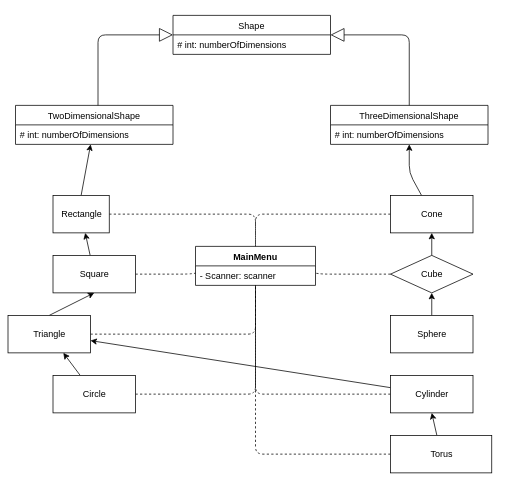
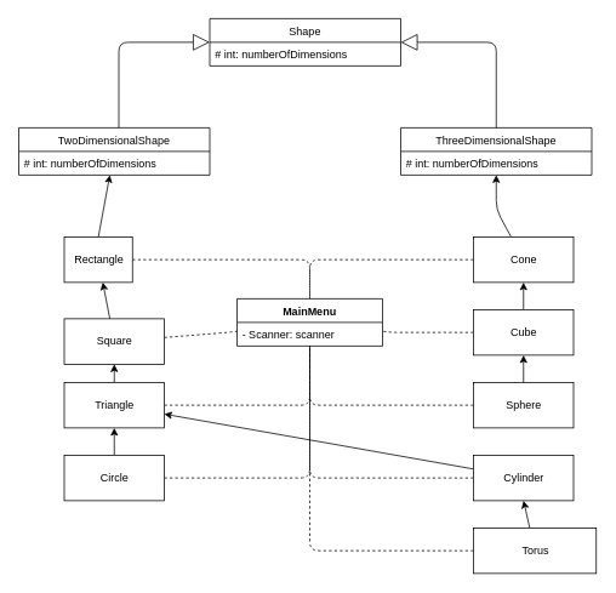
  <mxCell id="0" />
  <mxCell id="1" parent="0" />
  <mxCell id="2" value="Shape" style="swimlane;fontStyle=0;childLayout=stackLayout;horizontal=1;startSize=26;fillColor=none;horizontalStack=0;resizeParent=1;resizeParentMax=0;resizeLast=0;collapsible=1;marginBottom=0;" vertex="1" parent="1"><mxGeometry x="230" y="20" width="210" height="52" as="geometry" /></mxCell>
  <mxCell id="3" value="# int: numberOfDimensions" style="text;strokeColor=none;fillColor=none;align=left;verticalAlign=top;spacingLeft=4;spacingRight=4;overflow=hidden;rotatable=0;points=[[0,0.5],[1,0.5]];portConstraint=eastwest;" vertex="1" parent="2"><mxGeometry y="26" width="210" height="26" as="geometry" /></mxCell>
  <mxCell id="4" style="edgeStyle=none;html=1;" edge="1" parent="1" source="6" target="32"><mxGeometry relative="1" as="geometry" /></mxCell>
  <mxCell id="5" style="edgeStyle=none;html=1;dashed=1;endArrow=none;endFill=0;" edge="1" parent="1" source="6" target="7"><mxGeometry relative="1" as="geometry"><Array as="points"><mxPoint x="340" y="525" /></Array></mxGeometry></mxCell>
  <mxCell id="6" value="Circle" style="html=1;" vertex="1" parent="1"><mxGeometry x="70" y="500" width="110" height="50" as="geometry" /></mxCell>
  <mxCell id="7" value="MainMenu" style="swimlane;fontStyle=1;align=center;verticalAlign=top;childLayout=stackLayout;horizontal=1;startSize=26;horizontalStack=0;resizeParent=1;resizeParentMax=0;resizeLast=0;collapsible=1;marginBottom=0;" vertex="1" parent="1"><mxGeometry x="260" y="328" width="160" height="52" as="geometry" /></mxCell>
  <mxCell id="8" value="- Scanner: scanner" style="text;strokeColor=none;fillColor=none;align=left;verticalAlign=top;spacingLeft=4;spacingRight=4;overflow=hidden;rotatable=0;points=[[0,0.5],[1,0.5]];portConstraint=eastwest;" vertex="1" parent="7"><mxGeometry y="26" width="160" height="26" as="geometry" /></mxCell>
  <mxCell id="9" style="edgeStyle=none;html=1;" edge="1" parent="1" source="11" target="33"><mxGeometry relative="1" as="geometry"><Array as="points"><mxPoint x="545" y="230" /></Array></mxGeometry></mxCell>
  <mxCell id="10" style="edgeStyle=none;html=1;dashed=1;endArrow=none;endFill=0;" edge="1" parent="1" source="11" target="7"><mxGeometry relative="1" as="geometry"><Array as="points"><mxPoint x="340" y="285" /></Array></mxGeometry></mxCell>
  <mxCell id="11" value="Cone" style="html=1;" vertex="1" parent="1"><mxGeometry x="520" y="260" width="110" height="50" as="geometry" /></mxCell>
  <mxCell id="12" style="edgeStyle=none;html=1;entryX=0.5;entryY=1;entryDx=0;entryDy=0;" edge="1" parent="1" source="14" target="11"><mxGeometry relative="1" as="geometry" /></mxCell>
  <mxCell id="13" style="edgeStyle=none;html=1;dashed=1;endArrow=none;endFill=0;" edge="1" parent="1" source="14" target="7"><mxGeometry relative="1" as="geometry"><mxPoint x="420" y="365" as="targetPoint" /><Array as="points"><mxPoint x="430" y="365" /></Array></mxGeometry></mxCell>
- <mxCell id="14" value="Cube" style="rhombus;html=1;" vertex="1" parent="1"><mxGeometry x="520" y="340" width="110" height="50" as="geometry" /></mxCell>
+ <mxCell id="14" value="Cube" style="html=1;" vertex="1" parent="1"><mxGeometry x="520" y="340" width="110" height="50" as="geometry" /></mxCell>
  <mxCell id="15" style="edgeStyle=none;html=1;" edge="1" parent="1" source="17" target="32"><mxGeometry relative="1" as="geometry" /></mxCell>
  <mxCell id="16" style="edgeStyle=none;html=1;dashed=1;endArrow=none;endFill=0;" edge="1" parent="1" source="17" target="7"><mxGeometry relative="1" as="geometry"><Array as="points"><mxPoint x="340" y="525" /></Array></mxGeometry></mxCell>
  <mxCell id="17" value="Cylinder" style="html=1;" vertex="1" parent="1"><mxGeometry x="520" y="500" width="110" height="50" as="geometry" /></mxCell>
  <mxCell id="18" style="edgeStyle=none;html=1;exitX=0.5;exitY=0;exitDx=0;exitDy=0;" edge="1" parent="1" source="20" target="35"><mxGeometry relative="1" as="geometry" /></mxCell>
  <mxCell id="19" style="html=1;dashed=1;endArrow=none;endFill=0;" edge="1" parent="1" source="20" target="7"><mxGeometry relative="1" as="geometry"><mxPoint x="350" y="285" as="targetPoint" /><Array as="points"><mxPoint x="340" y="285" /></Array></mxGeometry></mxCell>
  <mxCell id="20" value="Rectangle" style="html=1;" vertex="1" parent="1"><mxGeometry x="70" y="260" width="75" height="50" as="geometry" /></mxCell>
  <mxCell id="21" style="edgeStyle=none;html=1;entryX=0.5;entryY=1;entryDx=0;entryDy=0;" edge="1" parent="1" source="23" target="14"><mxGeometry relative="1" as="geometry" /></mxCell>
+ <mxCell id="22" style="edgeStyle=none;html=1;exitX=0;exitY=0.5;exitDx=0;exitDy=0;dashed=1;endArrow=none;endFill=0;" edge="1" parent="1" source="23" target="7"><mxGeometry relative="1" as="geometry"><mxPoint x="410" y="445" as="targetPoint" /><Array as="points"><mxPoint x="340" y="445" /></Array></mxGeometry></mxCell>
  <mxCell id="23" value="Sphere" style="html=1;" vertex="1" parent="1"><mxGeometry x="520" y="420" width="110" height="50" as="geometry" /></mxCell>
  <mxCell id="24" style="edgeStyle=none;html=1;" edge="1" parent="1" source="26" target="20"><mxGeometry relative="1" as="geometry" /></mxCell>
  <mxCell id="25" style="edgeStyle=none;html=1;dashed=1;endArrow=none;endFill=0;" edge="1" parent="1" source="26" target="7"><mxGeometry relative="1" as="geometry"><mxPoint x="280" y="365" as="targetPoint" /><Array as="points"><mxPoint x="250" y="365" /></Array></mxGeometry></mxCell>
- <mxCell id="26" value="Square" style="html=1;" vertex="1" parent="1"><mxGeometry x="70" y="340" width="110" height="50" as="geometry" /></mxCell>
+ <mxCell id="26" value="Square" style="html=1;" vertex="1" parent="1"><mxGeometry x="70" y="350" width="110" height="50" as="geometry" /></mxCell>
  <mxCell id="27" style="edgeStyle=none;html=1;entryX=0.5;entryY=1;entryDx=0;entryDy=0;" edge="1" parent="1" source="29" target="17"><mxGeometry relative="1" as="geometry" /></mxCell>
  <mxCell id="28" style="edgeStyle=none;html=1;dashed=1;endArrow=none;endFill=0;" edge="1" parent="1" source="29" target="7"><mxGeometry relative="1" as="geometry"><Array as="points"><mxPoint x="340" y="605" /></Array></mxGeometry></mxCell>
  <mxCell id="29" value="Torus" style="html=1;" vertex="1" parent="1"><mxGeometry x="520" y="580" width="135" height="50" as="geometry" /></mxCell>
  <mxCell id="30" style="edgeStyle=none;html=1;exitX=0.5;exitY=0;exitDx=0;exitDy=0;entryX=0.5;entryY=1;entryDx=0;entryDy=0;" edge="1" parent="1" source="32" target="26"><mxGeometry relative="1" as="geometry" /></mxCell>
  <mxCell id="31" style="edgeStyle=none;html=1;dashed=1;endArrow=none;endFill=0;" edge="1" parent="1" source="32" target="7"><mxGeometry relative="1" as="geometry"><mxPoint x="300" y="445" as="targetPoint" /><Array as="points"><mxPoint x="340" y="445" /></Array></mxGeometry></mxCell>
- <mxCell id="32" value="Triangle" style="html=1;" vertex="1" parent="1"><mxGeometry x="10" y="420" width="110" height="50" as="geometry" /></mxCell>
+ <mxCell id="32" value="Triangle" style="html=1;" vertex="1" parent="1"><mxGeometry x="70" y="420" width="110" height="50" as="geometry" /></mxCell>
  <mxCell id="33" value="ThreeDimensionalShape" style="swimlane;fontStyle=0;childLayout=stackLayout;horizontal=1;startSize=26;fillColor=none;horizontalStack=0;resizeParent=1;resizeParentMax=0;resizeLast=0;collapsible=1;marginBottom=0;" vertex="1" parent="1"><mxGeometry x="440" y="140" width="210" height="52" as="geometry" /></mxCell>
  <mxCell id="34" value="# int: numberOfDimensions" style="text;strokeColor=none;fillColor=none;align=left;verticalAlign=top;spacingLeft=4;spacingRight=4;overflow=hidden;rotatable=0;points=[[0,0.5],[1,0.5]];portConstraint=eastwest;" vertex="1" parent="33"><mxGeometry y="26" width="210" height="26" as="geometry" /></mxCell>
  <mxCell id="35" value="TwoDimensionalShape" style="swimlane;fontStyle=0;childLayout=stackLayout;horizontal=1;startSize=26;fillColor=none;horizontalStack=0;resizeParent=1;resizeParentMax=0;resizeLast=0;collapsible=1;marginBottom=0;" vertex="1" parent="1"><mxGeometry x="20" y="140" width="210" height="52" as="geometry" /></mxCell>
  <mxCell id="36" value="# int: numberOfDimensions" style="text;strokeColor=none;fillColor=none;align=left;verticalAlign=top;spacingLeft=4;spacingRight=4;overflow=hidden;rotatable=0;points=[[0,0.5],[1,0.5]];portConstraint=eastwest;" vertex="1" parent="35"><mxGeometry y="26" width="210" height="26" as="geometry" /></mxCell>
  <mxCell id="37" value="" style="endArrow=block;endSize=16;endFill=0;html=1;" edge="1" parent="1"><mxGeometry width="160" relative="1" as="geometry"><mxPoint x="130" y="140" as="sourcePoint" /><mxPoint x="230" y="46" as="targetPoint" /><Array as="points"><mxPoint x="130" y="46" /></Array></mxGeometry></mxCell>
  <mxCell id="38" value="" style="endArrow=block;endSize=16;endFill=0;html=1;entryX=1;entryY=0.5;entryDx=0;entryDy=0;" edge="1" parent="1" source="33" target="2"><mxGeometry width="160" relative="1" as="geometry"><mxPoint x="550" y="80" as="sourcePoint" /><mxPoint x="545" y="46" as="targetPoint" /><Array as="points"><mxPoint x="545" y="46" /></Array></mxGeometry></mxCell>
